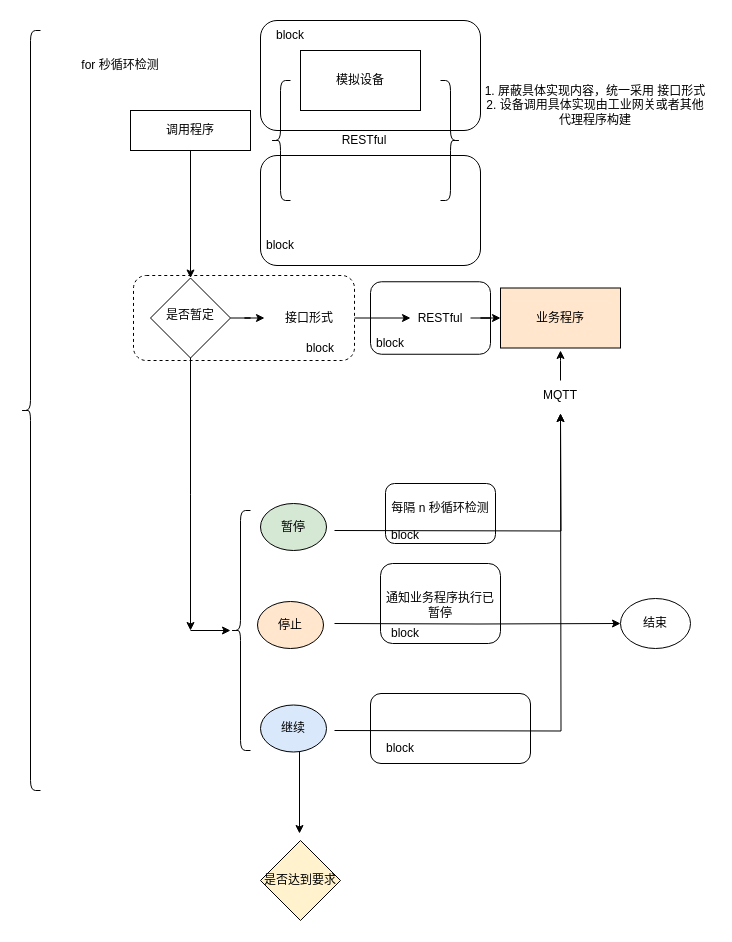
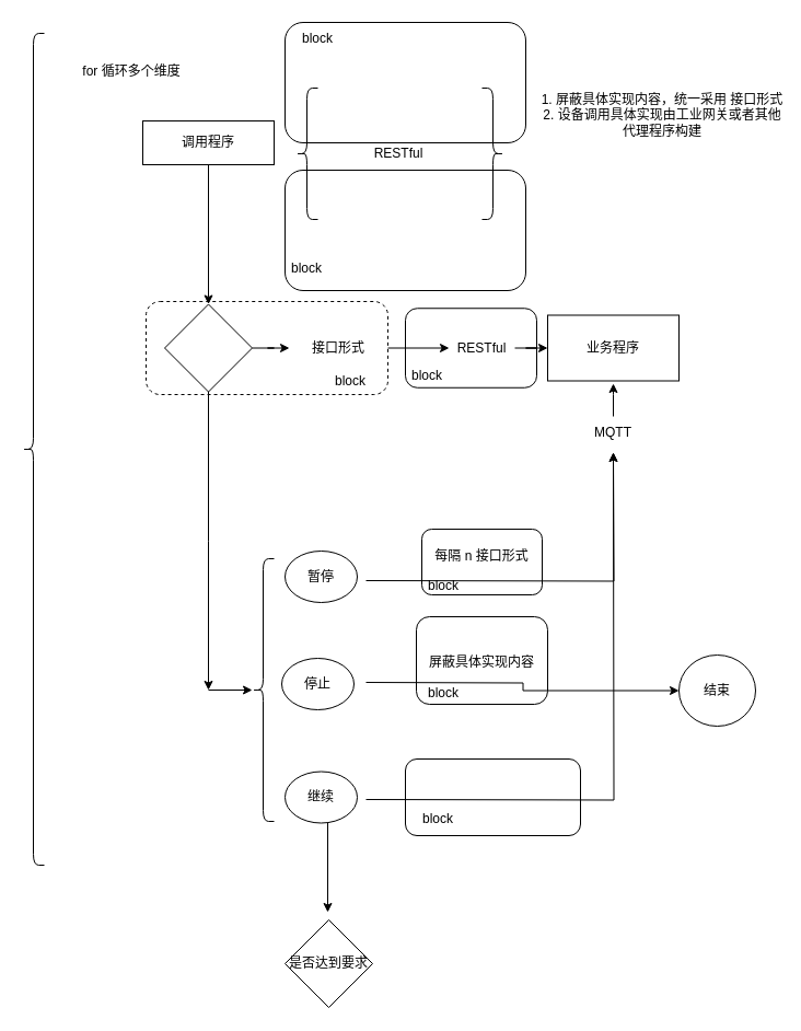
  <mxCell id="0" />
  <mxCell id="1" parent="0" />
  <mxCell id="2" value="" style="rounded=1;whiteSpace=wrap;html=1;dashed=1;" vertex="1" parent="1"><mxGeometry x="133" y="275" width="221" height="85" as="geometry" /></mxCell>
  <mxCell id="3" value="" style="rounded=1;whiteSpace=wrap;html=1;" vertex="1" parent="1"><mxGeometry x="370" y="693" width="160" height="70" as="geometry" /></mxCell>
  <mxCell id="4" value="" style="rounded=1;whiteSpace=wrap;html=1;" vertex="1" parent="1"><mxGeometry x="380" y="563" width="120" height="80" as="geometry" /></mxCell>
  <mxCell id="5" value="" style="rounded=1;whiteSpace=wrap;html=1;" vertex="1" parent="1"><mxGeometry x="385" y="483" width="110" height="60" as="geometry" /></mxCell>
  <mxCell id="6" value="" style="rounded=1;whiteSpace=wrap;html=1;" vertex="1" parent="1"><mxGeometry x="370" y="281.25" width="120" height="72.5" as="geometry" /></mxCell>
  <mxCell id="7" value="" style="rounded=1;whiteSpace=wrap;html=1;" vertex="1" parent="1"><mxGeometry x="260" y="155" width="220" height="110" as="geometry" /></mxCell>
  <mxCell id="8" value="" style="rounded=1;whiteSpace=wrap;html=1;" vertex="1" parent="1"><mxGeometry x="260" y="20" width="220" height="110" as="geometry" /></mxCell>
  <mxCell id="9" style="edgeStyle=orthogonalEdgeStyle;rounded=0;orthogonalLoop=1;jettySize=auto;html=1;entryX=0.5;entryY=0;entryDx=0;entryDy=0;" edge="1" parent="1" source="10" target="18"><mxGeometry relative="1" as="geometry" /></mxCell>
  <mxCell id="10" value="调用程序" style="rounded=0;whiteSpace=wrap;html=1;" vertex="1" parent="1"><mxGeometry x="130" y="110" width="120" height="40" as="geometry" /></mxCell>
  <mxCell id="11" value="" style="shape=curlyBracket;whiteSpace=wrap;html=1;rounded=1;labelPosition=left;verticalLabelPosition=middle;align=right;verticalAlign=middle;" vertex="1" parent="1"><mxGeometry x="270" y="80" width="20" height="120" as="geometry" /></mxCell>
- <mxCell id="12" value="模拟设备" style="rounded=0;whiteSpace=wrap;html=1;" vertex="1" parent="1"><mxGeometry x="300" y="50" width="120" height="60" as="geometry" /></mxCell>
  <mxCell id="13" value="RESTful" style="text;html=1;strokeColor=none;fillColor=none;align=center;verticalAlign=middle;whiteSpace=wrap;rounded=0;" vertex="1" parent="1"><mxGeometry x="334" y="125" width="60" height="30" as="geometry" /></mxCell>
  <mxCell id="14" value="" style="shape=curlyBracket;whiteSpace=wrap;html=1;rounded=1;flipH=1;labelPosition=right;verticalLabelPosition=middle;align=left;verticalAlign=middle;" vertex="1" parent="1"><mxGeometry x="440" y="80" width="20" height="120" as="geometry" /></mxCell>
- <mxCell id="15" value="1. 屏蔽具体实现内容，统一采用 接口形式&lt;br&gt;2. 设备调用具体实现由工业网关或者其他代理程序构建" style="text;html=1;strokeColor=none;fillColor=none;align=center;verticalAlign=middle;whiteSpace=wrap;rounded=0;" vertex="1" parent="1"><mxGeometry x="480" y="40" width="230" height="130" as="geometry" /></mxCell>
+ <mxCell id="15" value="1. 屏蔽具体实现内容，统一采用 接口形式&lt;br&gt;2. 设备调用具体实现由工业网关或者其他代理程序构建" style="text;html=1;strokeColor=none;fillColor=none;align=center;verticalAlign=middle;whiteSpace=wrap;rounded=0;" vertex="1" parent="1"><mxGeometry x="490" y="40" width="230" height="130" as="geometry" /></mxCell>
  <mxCell id="16" style="edgeStyle=orthogonalEdgeStyle;rounded=0;orthogonalLoop=1;jettySize=auto;html=1;" edge="1" parent="1" source="18" target="21"><mxGeometry relative="1" as="geometry" /></mxCell>
  <mxCell id="17" style="edgeStyle=orthogonalEdgeStyle;rounded=0;orthogonalLoop=1;jettySize=auto;html=1;" edge="1" parent="1" source="18"><mxGeometry relative="1" as="geometry"><mxPoint x="190" y="630" as="targetPoint" /></mxGeometry></mxCell>
  <mxCell id="18" value="" style="rhombus;whiteSpace=wrap;html=1;" vertex="1" parent="1"><mxGeometry x="150" y="277.5" width="80" height="80" as="geometry" /></mxCell>
- <mxCell id="19" value="是否暂定" style="text;html=1;strokeColor=none;fillColor=none;align=center;verticalAlign=middle;whiteSpace=wrap;rounded=0;" vertex="1" parent="1"><mxGeometry x="160" y="300" width="60" height="30" as="geometry" /></mxCell>
  <mxCell id="20" style="edgeStyle=orthogonalEdgeStyle;rounded=0;orthogonalLoop=1;jettySize=auto;html=1;entryX=0;entryY=0.5;entryDx=0;entryDy=0;" edge="1" parent="1" source="21" target="23"><mxGeometry relative="1" as="geometry" /></mxCell>
  <mxCell id="21" value="接口形式" style="text;html=1;strokeColor=none;fillColor=none;align=center;verticalAlign=middle;whiteSpace=wrap;rounded=0;" vertex="1" parent="1"><mxGeometry x="264" y="305" width="90" height="25" as="geometry" /></mxCell>
  <mxCell id="22" style="edgeStyle=orthogonalEdgeStyle;rounded=0;orthogonalLoop=1;jettySize=auto;html=1;" edge="1" parent="1" source="23" target="24"><mxGeometry relative="1" as="geometry" /></mxCell>
  <mxCell id="23" value="RESTful" style="text;html=1;strokeColor=none;fillColor=none;align=center;verticalAlign=middle;whiteSpace=wrap;rounded=0;" vertex="1" parent="1"><mxGeometry x="410" y="302.5" width="60" height="30" as="geometry" /></mxCell>
- <mxCell id="24" value="业务程序" style="rounded=0;whiteSpace=wrap;html=1;fillColor=#ffe6cc;" vertex="1" parent="1"><mxGeometry x="500" y="287.5" width="120" height="60" as="geometry" /></mxCell>
+ <mxCell id="24" value="业务程序" style="rounded=0;whiteSpace=wrap;html=1;" vertex="1" parent="1"><mxGeometry x="500" y="287.5" width="120" height="60" as="geometry" /></mxCell>
  <mxCell id="25" style="edgeStyle=orthogonalEdgeStyle;rounded=0;orthogonalLoop=1;jettySize=auto;html=1;" edge="1" parent="1"><mxGeometry relative="1" as="geometry"><mxPoint x="334" y="530" as="sourcePoint" /><mxPoint x="560" y="413" as="targetPoint" /></mxGeometry></mxCell>
- <mxCell id="26" value="每隔 n 秒循环检测" style="text;html=1;strokeColor=none;fillColor=none;align=center;verticalAlign=middle;whiteSpace=wrap;rounded=0;" vertex="1" parent="1"><mxGeometry x="380" y="493" width="120" height="30" as="geometry" /></mxCell>
+ <mxCell id="26" value="每隔 n 接口形式" style="text;html=1;strokeColor=none;fillColor=none;align=center;verticalAlign=middle;whiteSpace=wrap;rounded=0;" vertex="1" parent="1"><mxGeometry x="380" y="493" width="120" height="30" as="geometry" /></mxCell>
  <mxCell id="27" style="edgeStyle=orthogonalEdgeStyle;rounded=0;orthogonalLoop=1;jettySize=auto;html=1;" edge="1" parent="1" target="28"><mxGeometry relative="1" as="geometry"><mxPoint x="334" y="623" as="sourcePoint" /></mxGeometry></mxCell>
- <mxCell id="28" value="结束" style="ellipse;whiteSpace=wrap;html=1;" vertex="1" parent="1"><mxGeometry x="620" y="598" width="70" height="50" as="geometry" /></mxCell>
+ <mxCell id="28" value="结束" style="ellipse;whiteSpace=wrap;html=1;" vertex="1" parent="1"><mxGeometry x="620" y="598" width="70" height="65" as="geometry" /></mxCell>
  <mxCell id="29" value="" style="shape=curlyBracket;whiteSpace=wrap;html=1;rounded=1;labelPosition=left;verticalLabelPosition=middle;align=right;verticalAlign=middle;" vertex="1" parent="1"><mxGeometry x="230" y="510" width="20" height="240" as="geometry" /></mxCell>
  <mxCell id="30" value="" style="endArrow=classic;html=1;rounded=0;" edge="1" parent="1" target="29"><mxGeometry width="50" height="50" relative="1" as="geometry"><mxPoint x="190" y="630" as="sourcePoint" /><mxPoint x="420" y="540" as="targetPoint" /></mxGeometry></mxCell>
  <mxCell id="31" style="edgeStyle=orthogonalEdgeStyle;rounded=0;orthogonalLoop=1;jettySize=auto;html=1;entryX=0.5;entryY=1;entryDx=0;entryDy=0;" edge="1" parent="1"><mxGeometry relative="1" as="geometry"><mxPoint x="560" y="413" as="targetPoint" /><mxPoint x="334" y="730" as="sourcePoint" /></mxGeometry></mxCell>
  <mxCell id="32" style="edgeStyle=orthogonalEdgeStyle;rounded=0;orthogonalLoop=1;jettySize=auto;html=1;entryX=0.5;entryY=0;entryDx=0;entryDy=0;" edge="1" parent="1"><mxGeometry relative="1" as="geometry"><mxPoint x="299" y="750" as="sourcePoint" /><mxPoint x="299" y="833" as="targetPoint" /></mxGeometry></mxCell>
- <mxCell id="33" value="通知业务程序执行已暂停" style="text;html=1;strokeColor=none;fillColor=none;align=center;verticalAlign=middle;whiteSpace=wrap;rounded=0;" vertex="1" parent="1"><mxGeometry x="380" y="590" width="120" height="30" as="geometry" /></mxCell>
+ <mxCell id="33" value="屏蔽具体实现内容" style="text;html=1;strokeColor=none;fillColor=none;align=center;verticalAlign=middle;whiteSpace=wrap;rounded=0;" vertex="1" parent="1"><mxGeometry x="380" y="590" width="120" height="30" as="geometry" /></mxCell>
  <mxCell id="34" style="edgeStyle=orthogonalEdgeStyle;rounded=0;orthogonalLoop=1;jettySize=auto;html=1;" edge="1" parent="1" source="35"><mxGeometry relative="1" as="geometry"><mxPoint x="560" y="350" as="targetPoint" /></mxGeometry></mxCell>
  <mxCell id="35" value="MQTT" style="text;html=1;strokeColor=none;fillColor=none;align=center;verticalAlign=middle;whiteSpace=wrap;rounded=0;" vertex="1" parent="1"><mxGeometry x="530" y="380" width="60" height="30" as="geometry" /></mxCell>
  <mxCell id="36" value="block" style="text;html=1;strokeColor=none;fillColor=none;align=center;verticalAlign=middle;whiteSpace=wrap;rounded=0;" vertex="1" parent="1"><mxGeometry x="260" y="20" width="60" height="30" as="geometry" /></mxCell>
  <mxCell id="37" value="block" style="text;html=1;strokeColor=none;fillColor=none;align=center;verticalAlign=middle;whiteSpace=wrap;rounded=0;" vertex="1" parent="1"><mxGeometry x="250" y="230" width="60" height="30" as="geometry" /></mxCell>
  <mxCell id="38" value="block" style="text;html=1;strokeColor=none;fillColor=none;align=center;verticalAlign=middle;whiteSpace=wrap;rounded=0;" vertex="1" parent="1"><mxGeometry x="360" y="327.5" width="60" height="30" as="geometry" /></mxCell>
  <mxCell id="39" value="block" style="text;html=1;strokeColor=none;fillColor=none;align=center;verticalAlign=middle;whiteSpace=wrap;rounded=0;" vertex="1" parent="1"><mxGeometry x="375" y="520" width="60" height="30" as="geometry" /></mxCell>
  <mxCell id="40" value="block" style="text;html=1;strokeColor=none;fillColor=none;align=center;verticalAlign=middle;whiteSpace=wrap;rounded=0;" vertex="1" parent="1"><mxGeometry x="375" y="618" width="60" height="30" as="geometry" /></mxCell>
  <mxCell id="41" value="block" style="text;html=1;strokeColor=none;fillColor=none;align=center;verticalAlign=middle;whiteSpace=wrap;rounded=0;" vertex="1" parent="1"><mxGeometry x="370" y="733" width="60" height="30" as="geometry" /></mxCell>
- <mxCell id="42" value="暂停" style="ellipse;whiteSpace=wrap;html=1;fillColor=#d5e8d4;" vertex="1" parent="1"><mxGeometry x="260" y="503" width="66" height="47" as="geometry" /></mxCell>
- <mxCell id="43" value="停止" style="ellipse;whiteSpace=wrap;html=1;fillColor=#ffe6cc;" vertex="1" parent="1"><mxGeometry x="257" y="601" width="66" height="47" as="geometry" /></mxCell>
- <mxCell id="44" value="继续" style="ellipse;whiteSpace=wrap;html=1;fillColor=#dae8fc;" vertex="1" parent="1"><mxGeometry x="260" y="704.5" width="66" height="47" as="geometry" /></mxCell>
+ <mxCell id="42" value="暂停" style="ellipse;whiteSpace=wrap;html=1;" vertex="1" parent="1"><mxGeometry x="260" y="503" width="66" height="47" as="geometry" /></mxCell>
+ <mxCell id="43" value="停止" style="ellipse;whiteSpace=wrap;html=1;" vertex="1" parent="1"><mxGeometry x="257" y="601" width="66" height="47" as="geometry" /></mxCell>
+ <mxCell id="44" value="继续" style="ellipse;whiteSpace=wrap;html=1;" vertex="1" parent="1"><mxGeometry x="260" y="704.5" width="66" height="47" as="geometry" /></mxCell>
  <mxCell id="45" value="block" style="text;html=1;strokeColor=none;fillColor=none;align=center;verticalAlign=middle;whiteSpace=wrap;rounded=0;" vertex="1" parent="1"><mxGeometry x="290" y="332.5" width="60" height="30" as="geometry" /></mxCell>
- <mxCell id="46" value="是否达到要求" style="rhombus;whiteSpace=wrap;html=1;fillColor=#fff2cc;" vertex="1" parent="1"><mxGeometry x="260" y="840" width="80" height="80" as="geometry" /></mxCell>
+ <mxCell id="46" value="是否达到要求" style="rhombus;whiteSpace=wrap;html=1;" vertex="1" parent="1"><mxGeometry x="260" y="840" width="80" height="80" as="geometry" /></mxCell>
  <mxCell id="47" value="" style="shape=curlyBracket;whiteSpace=wrap;html=1;rounded=1;labelPosition=left;verticalLabelPosition=middle;align=right;verticalAlign=middle;" vertex="1" parent="1"><mxGeometry x="20" y="30" width="20" height="760" as="geometry" /></mxCell>
- <mxCell id="48" value="for 秒循环检测" style="text;html=1;strokeColor=none;fillColor=none;align=center;verticalAlign=middle;whiteSpace=wrap;rounded=0;" vertex="1" parent="1"><mxGeometry x="60" y="50" width="120" height="30" as="geometry" /></mxCell>
+ <mxCell id="48" value="for 循环多个维度" style="text;html=1;strokeColor=none;fillColor=none;align=center;verticalAlign=middle;whiteSpace=wrap;rounded=0;" vertex="1" parent="1"><mxGeometry x="60" y="50" width="120" height="30" as="geometry" /></mxCell>
